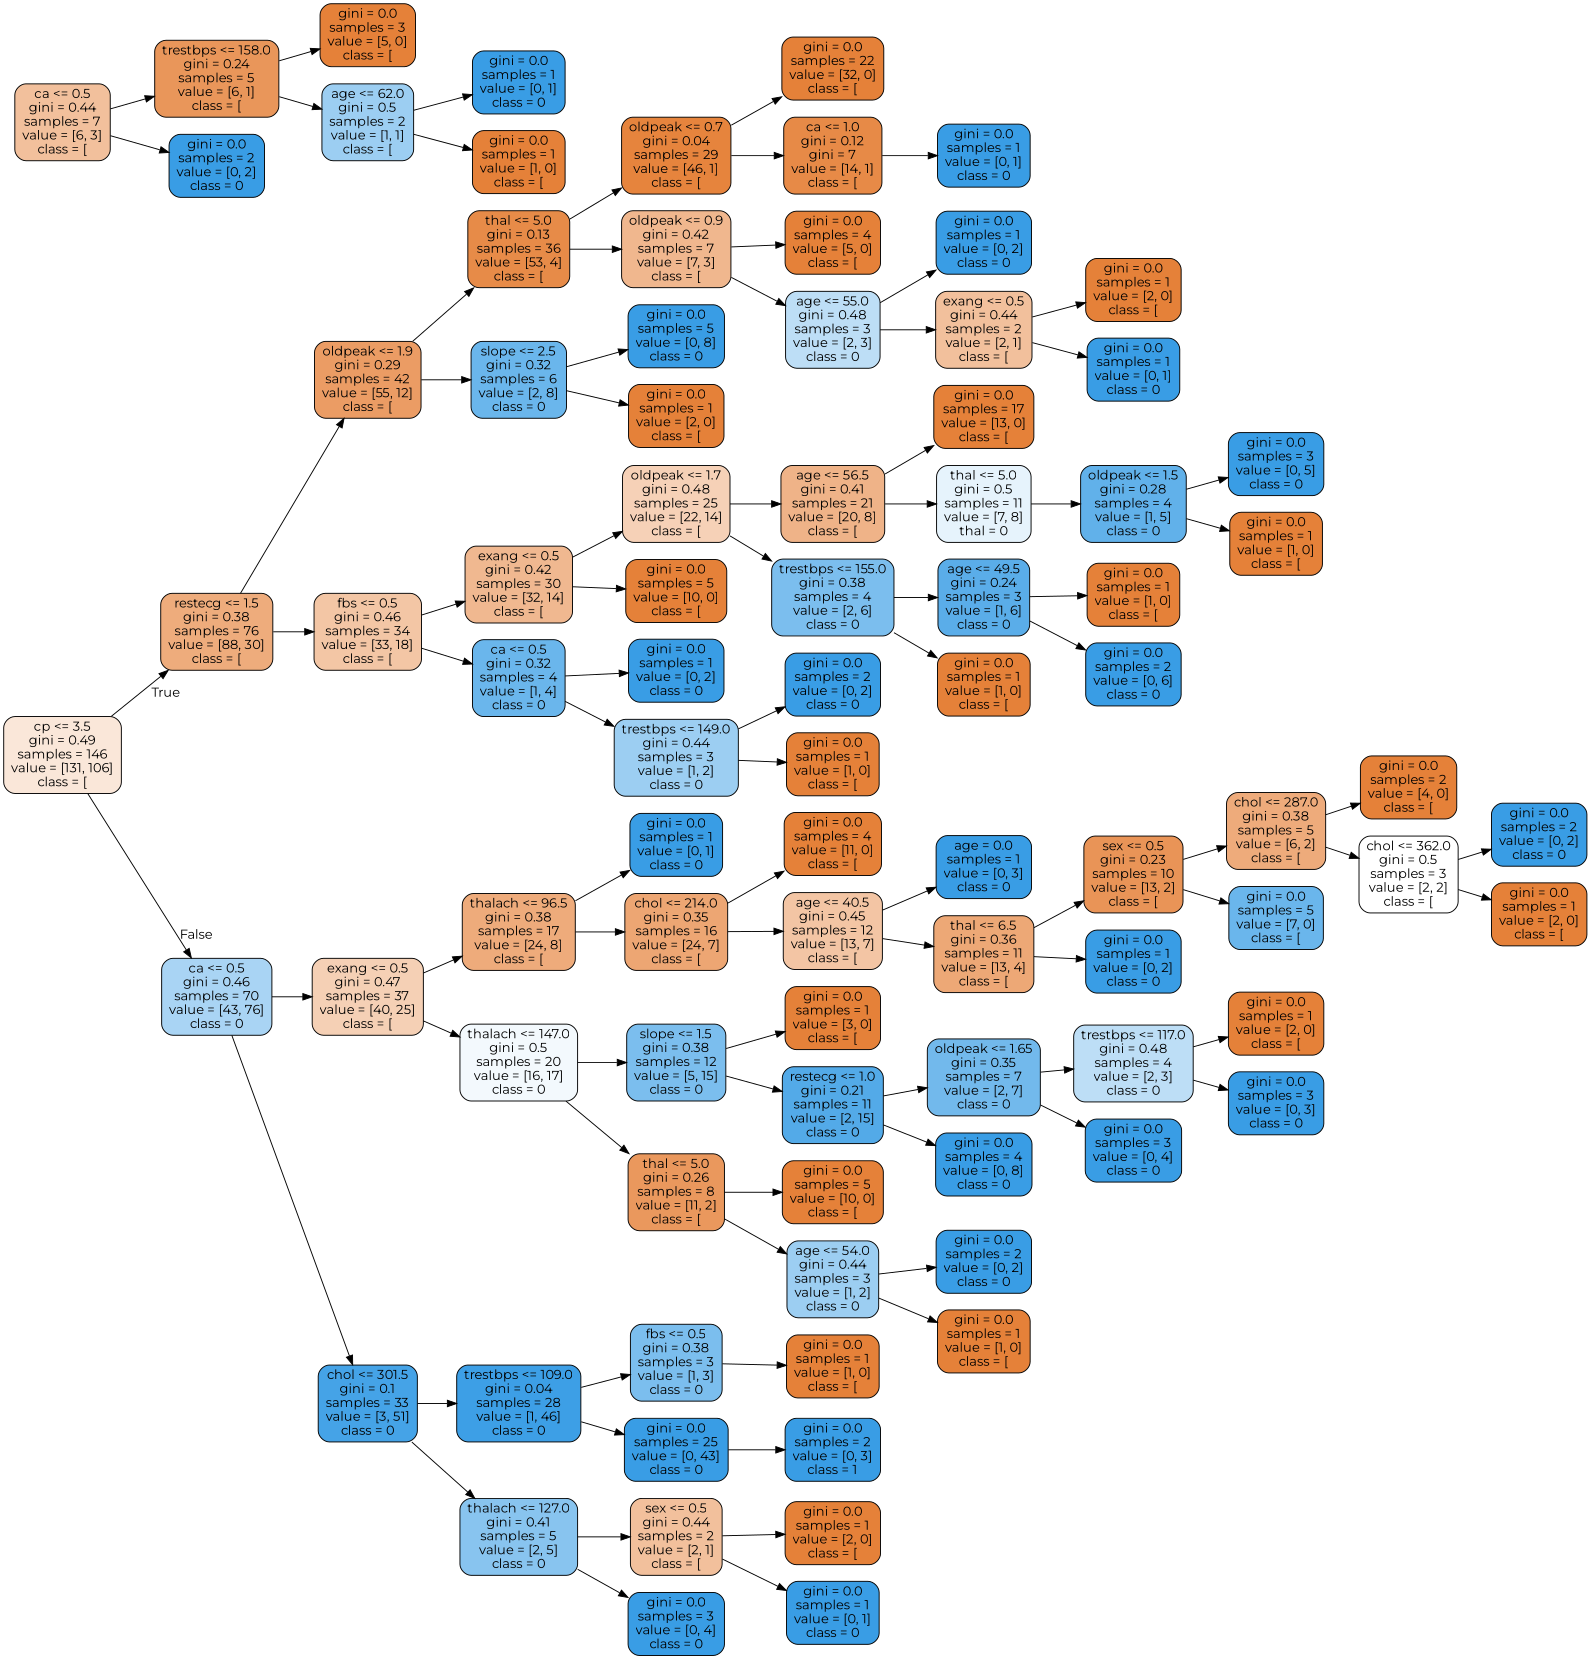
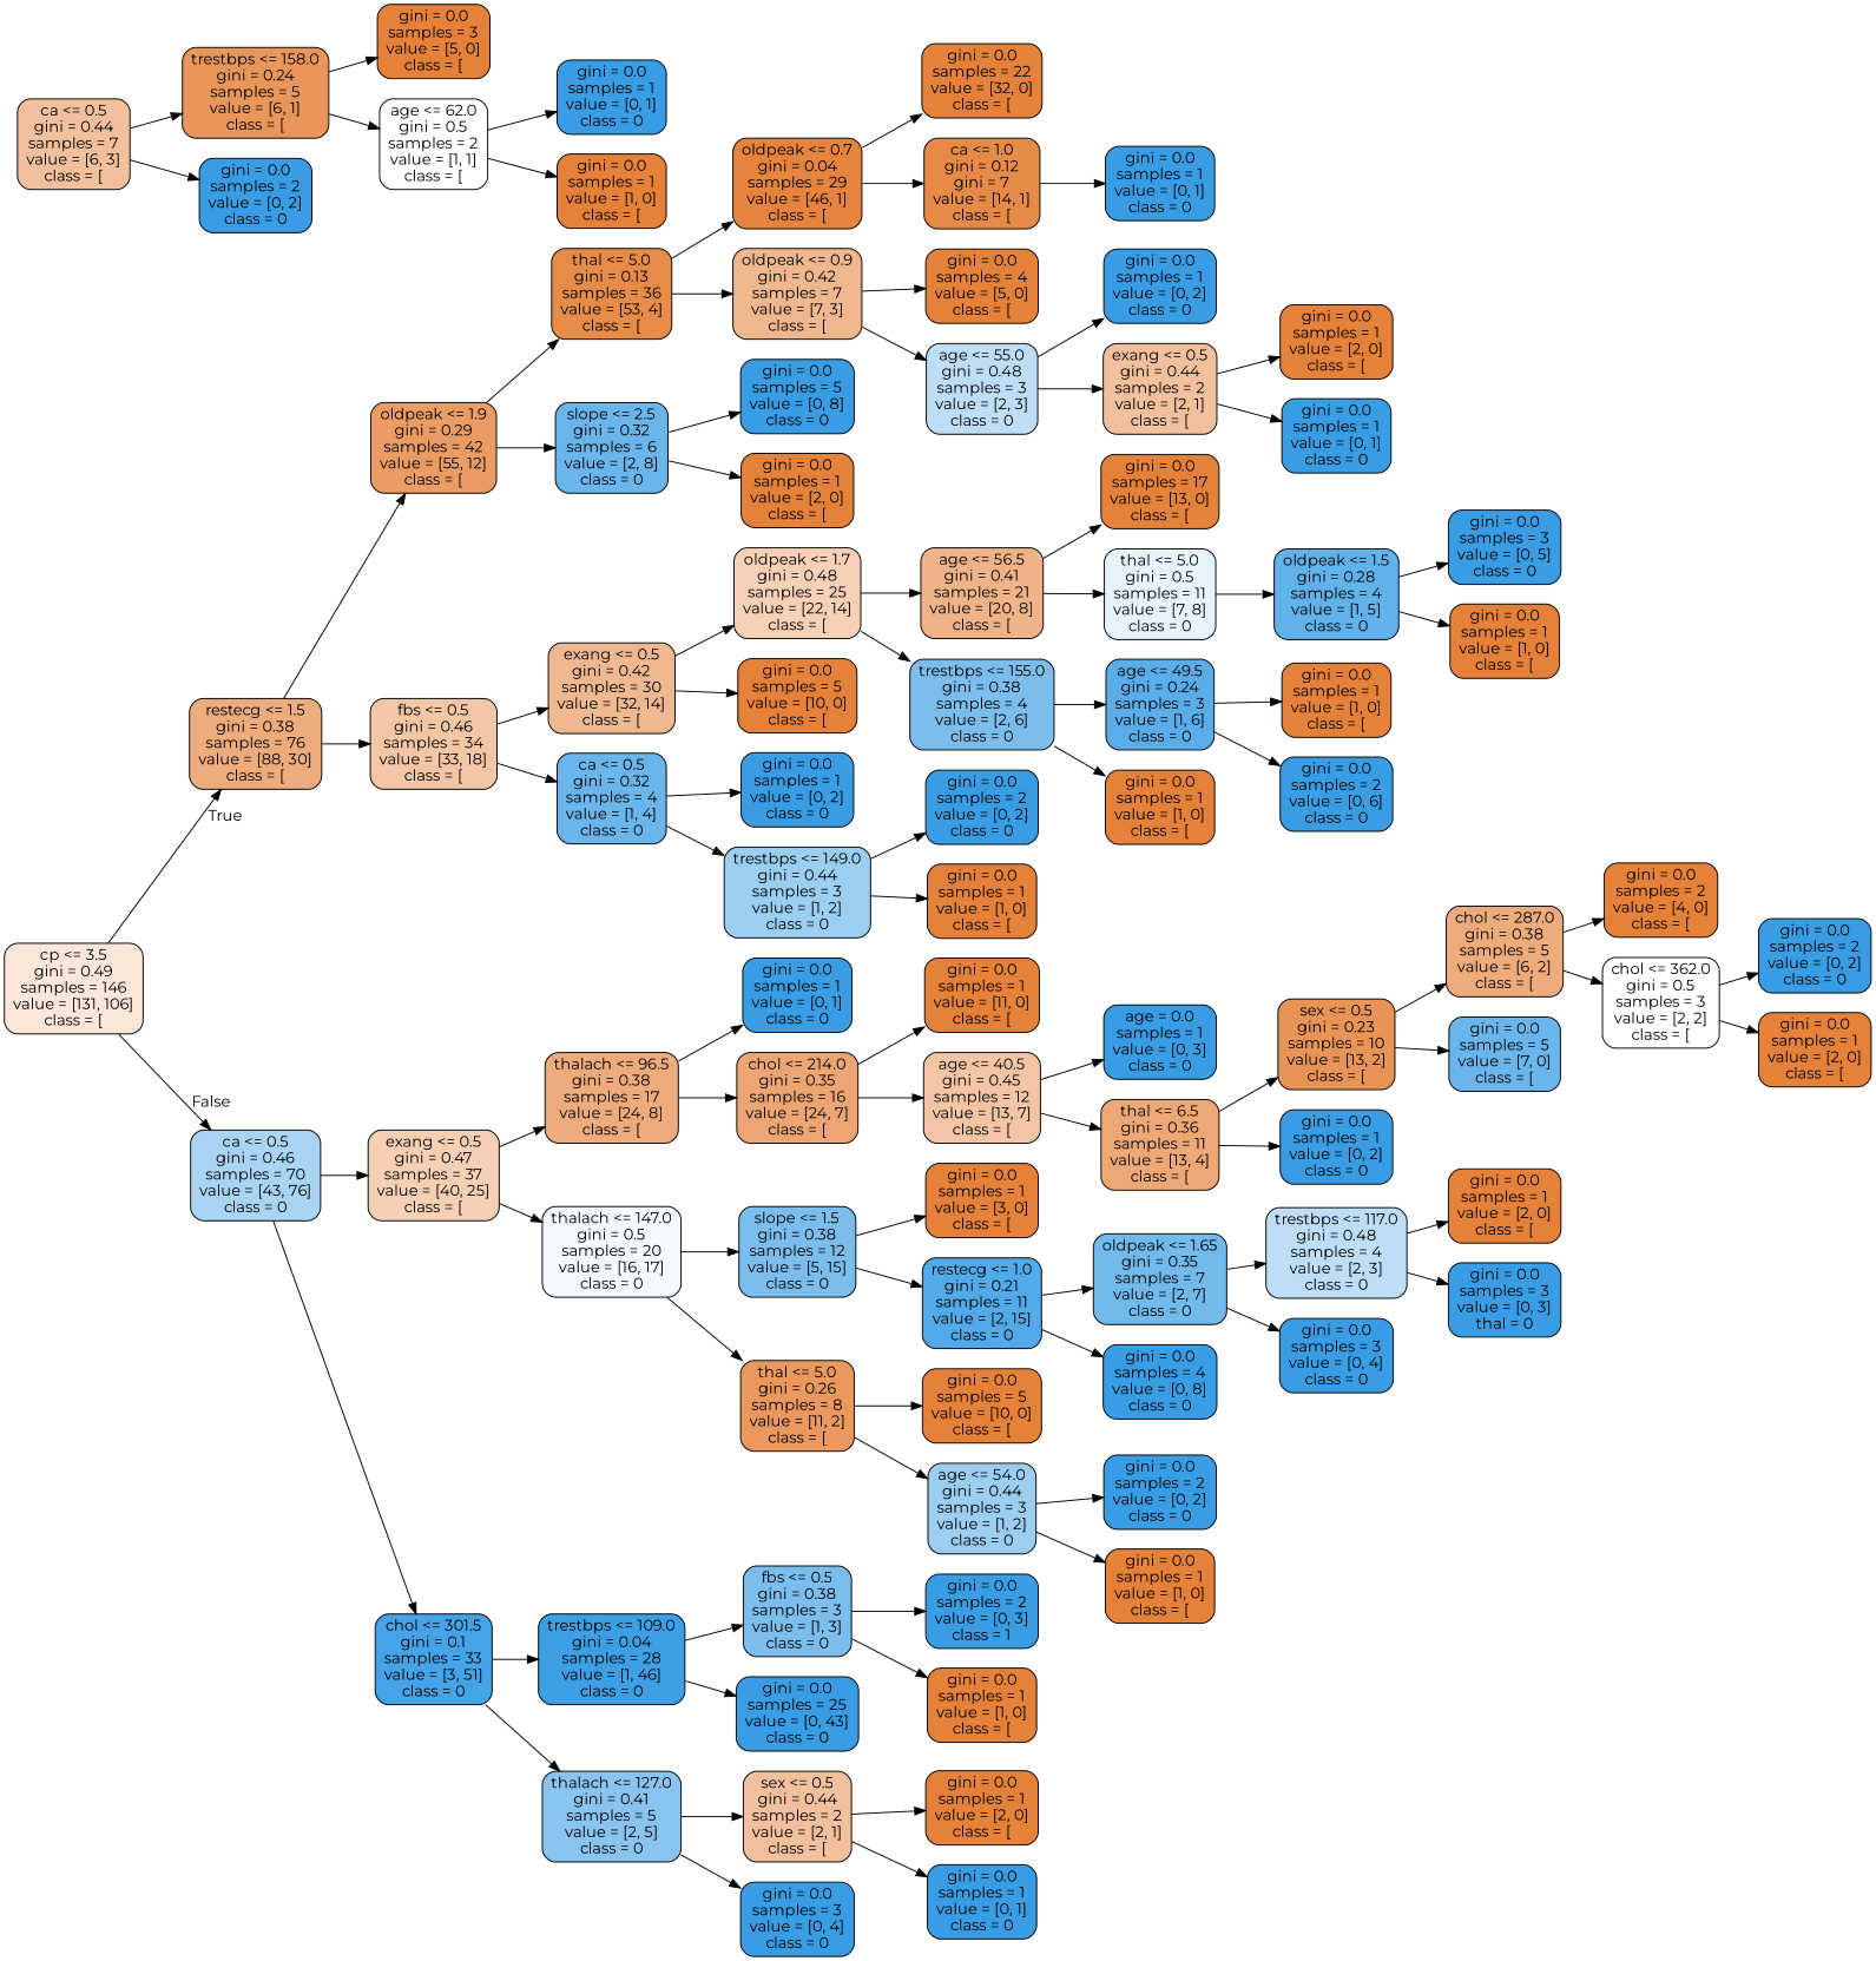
  digraph {
    fontname=Montserrat
    rankdir=LR
    node [color=black fillcolor="#399de5" fontname=Montserrat shape=box style="filled, rounded"]
    edge [fontname=Montserrat]
    n1 [fillcolor="#fae7d9" label="cp <= 3.5\ngini = 0.49\nsamples = 146\nvalue = [131, 106]\nclass = ["]
    n2 [fillcolor="#eeac7c" label="restecg <= 1.5\ngini = 0.38\nsamples = 76\nvalue = [88, 30]\nclass = ["]
    n3 [fillcolor="#a9d4f4" label="ca <= 0.5\ngini = 0.46\nsamples = 70\nvalue = [43, 76]\nclass = 0"]
    n4 [fillcolor="#eb9c64" label="oldpeak <= 1.9\ngini = 0.29\nsamples = 42\nvalue = [55, 12]\nclass = ["]
    n5 [fillcolor="#f3c6a5" label="fbs <= 0.5\ngini = 0.46\nsamples = 34\nvalue = [33, 18]\nclass = ["]
    n6 [fillcolor="#f5d0b5" label="exang <= 0.5\ngini = 0.47\nsamples = 37\nvalue = [40, 25]\nclass = ["]
    n7 [fillcolor="#45a3e7" label="chol <= 301.5\ngini = 0.1\nsamples = 33\nvalue = [3, 51]\nclass = 0"]
    n8 [fillcolor="#e78b48" label="thal <= 5.0\ngini = 0.13\nsamples = 36\nvalue = [53, 4]\nclass = ["]
    n9 [fillcolor="#6ab6ec" label="slope <= 2.5\ngini = 0.32\nsamples = 6\nvalue = [2, 8]\nclass = 0"]
    n10 [fillcolor="#f0b890" label="exang <= 0.5\ngini = 0.42\nsamples = 30\nvalue = [32, 14]\nclass = ["]
    n11 [fillcolor="#6ab6ec" label="ca <= 0.5\ngini = 0.32\nsamples = 4\nvalue = [1, 4]\nclass = 0"]
    n12 [fillcolor="#e6843d" label="oldpeak <= 0.7\ngini = 0.04\nsamples = 29\nvalue = [46, 1]\nclass = ["]
    n13 [fillcolor="#f0b78e" label="oldpeak <= 0.9\ngini = 0.42\nsamples = 7\nvalue = [7, 3]\nclass = ["]
    n14 [label="gini = 0.0\nsamples = 5\nvalue = [0, 8]\nclass = 0"]
    n15 [fillcolor="#e58139" label="gini = 0.0\nsamples = 1\nvalue = [2, 0]\nclass = ["]
    n16 [fillcolor="#e58139" label="gini = 0.0\nsamples = 22\nvalue = [32, 0]\nclass = ["]
    n17 [fillcolor="#e78a47" label="ca <= 1.0\ngini = 0.12\ngini = 7\nvalue = [14, 1]\nclass = ["]
    n18 [fillcolor="#e58139" label="gini = 0.0\nsamples = 4\nvalue = [5, 0]\nclass = ["]
    n19 [fillcolor="#bddef6" label="age <= 55.0\ngini = 0.48\nsamples = 3\nvalue = [2, 3]\nclass = 0"]
    n20 [label="gini = 0.0\nsamples = 1\nvalue = [0, 1]\nclass = 0"]
    n21 [label="gini = 0.0\nsamples = 1\nvalue = [0, 2]\nclass = 0"]
    n22 [fillcolor="#f2c09c" label="exang <= 0.5\ngini = 0.44\nsamples = 2\nvalue = [2, 1]\nclass = ["]
    n23 [fillcolor="#e58139" label="gini = 0.0\nsamples = 1\nvalue = [2, 0]\nclass = ["]
    n24 [label="gini = 0.0\nsamples = 1\nvalue = [0, 1]\nclass = 0"]
    n25 [fillcolor="#f6d1b7" label="oldpeak <= 1.7\ngini = 0.48\nsamples = 25\nvalue = [22, 14]\nclass = ["]
    n26 [fillcolor="#e58139" label="gini = 0.0\nsamples = 5\nvalue = [10, 0]\nclass = ["]
    n27 [label="gini = 0.0\nsamples = 1\nvalue = [0, 2]\nclass = 0"]
    n28 [fillcolor="#9ccef2" label="trestbps <= 149.0\ngini = 0.44\nsamples = 3\nvalue = [1, 2]\nclass = 0"]
    n29 [fillcolor="#efb388" label="age <= 56.5\ngini = 0.41\nsamples = 21\nvalue = [20, 8]\nclass = ["]
    n30 [fillcolor="#7bbeee" label="trestbps <= 155.0\ngini = 0.38\nsamples = 4\nvalue = [2, 6]\nclass = 0"]
    n31 [fillcolor="#e58139" label="gini = 0.0\nsamples = 17\nvalue = [13, 0]\nclass = ["]
-   n32 [fillcolor="#e6f3fc" label="thal <= 5.0\ngini = 0.5\nsamples = 11\nvalue = [7, 8]\nthal = 0"]
+   n32 [fillcolor="#e6f3fc" label="thal <= 5.0\ngini = 0.5\nsamples = 11\nvalue = [7, 8]\nclass = 0"]
    n33 [fillcolor="#5aade9" label="age <= 49.5\ngini = 0.24\nsamples = 3\nvalue = [1, 6]\nclass = 0"]
    n34 [fillcolor="#e58139" label="gini = 0.0\nsamples = 1\nvalue = [1, 0]\nclass = ["]
    n35 [fillcolor="#61b1ea" label="oldpeak <= 1.5\ngini = 0.28\nsamples = 4\nvalue = [1, 5]\nclass = 0"]
    n36 [fillcolor="#f2c09c" label="ca <= 0.5\ngini = 0.44\nsamples = 7\nvalue = [6, 3]\nclass = ["]
    n37 [fillcolor="#e9965a" label="trestbps <= 158.0\ngini = 0.24\nsamples = 5\nvalue = [6, 1]\nclass = ["]
    n38 [label="gini = 0.0\nsamples = 2\nvalue = [0, 2]\nclass = 0"]
    n39 [label="gini = 0.0\nsamples = 3\nvalue = [0, 5]\nclass = 0"]
    n40 [fillcolor="#e58139" label="gini = 0.0\nsamples = 1\nvalue = [1, 0]\nclass = ["]
    n41 [fillcolor="#e58139" label="gini = 0.0\nsamples = 3\nvalue = [5, 0]\nclass = ["]
-   n42 [fillcolor="#9ccef2" label="age <= 62.0\ngini = 0.5\nsamples = 2\nvalue = [1, 1]\nclass = ["]
+   n42 [fillcolor="#ffffff" label="age <= 62.0\ngini = 0.5\nsamples = 2\nvalue = [1, 1]\nclass = ["]
    n43 [label="gini = 0.0\nsamples = 1\nvalue = [0, 1]\nclass = 0"]
    n44 [fillcolor="#e58139" label="gini = 0.0\nsamples = 1\nvalue = [1, 0]\nclass = ["]
    n45 [fillcolor="#e58139" label="gini = 0.0\nsamples = 1\nvalue = [1, 0]\nclass = ["]
    n46 [label="gini = 0.0\nsamples = 2\nvalue = [0, 6]\nclass = 0"]
    n47 [label="gini = 0.0\nsamples = 2\nvalue = [0, 2]\nclass = 0"]
    n48 [fillcolor="#e58139" label="gini = 0.0\nsamples = 1\nvalue = [1, 0]\nclass = ["]
    n49 [fillcolor="#eeab7b" label="thalach <= 96.5\ngini = 0.38\nsamples = 17\nvalue = [24, 8]\nclass = ["]
    n50 [fillcolor="#f3f9fd" label="thalach <= 147.0\ngini = 0.5\nsamples = 20\nvalue = [16, 17]\nclass = 0"]
    n51 [fillcolor="#3d9fe6" label="trestbps <= 109.0\ngini = 0.04\nsamples = 28\nvalue = [1, 46]\nclass = 0"]
    n52 [fillcolor="#88c4ef" label="thalach <= 127.0\ngini = 0.41\nsamples = 5\nvalue = [2, 5]\nclass = 0"]
    n53 [label="gini = 0.0\nsamples = 1\nvalue = [0, 1]\nclass = 0"]
    n54 [fillcolor="#eda673" label="chol <= 214.0\ngini = 0.35\nsamples = 16\nvalue = [24, 7]\nclass = ["]
    n55 [fillcolor="#7bbeee" label="slope <= 1.5\ngini = 0.38\nsamples = 12\nvalue = [5, 15]\nclass = 0"]
    n56 [fillcolor="#ea985d" label="thal <= 5.0\ngini = 0.26\nsamples = 8\nvalue = [11, 2]\nclass = ["]
-   n57 [fillcolor="#e58139" label="gini = 0.0\nsamples = 4\nvalue = [11, 0]\nclass = ["]
+   n57 [fillcolor="#e58139" label="gini = 0.0\nsamples = 1\nvalue = [11, 0]\nclass = ["]
    n58 [fillcolor="#f3c5a4" label="age <= 40.5\ngini = 0.45\nsamples = 12\nvalue = [13, 7]\nclass = ["]
    n59 [label="age = 0.0\nsamples = 1\nvalue = [0, 3]\nclass = 0"]
    n60 [fillcolor="#eda876" label="thal <= 6.5\ngini = 0.36\nsamples = 11\nvalue = [13, 4]\nclass = ["]
    n61 [fillcolor="#e99457" label="sex <= 0.5\ngini = 0.23\nsamples = 10\nvalue = [13, 2]\nclass = ["]
    n62 [label="gini = 0.0\nsamples = 1\nvalue = [0, 2]\nclass = 0"]
    n63 [fillcolor="#eeab7b" label="chol <= 287.0\ngini = 0.38\nsamples = 5\nvalue = [6, 2]\nclass = ["]
    n64 [fillcolor="#6ab6ec" label="gini = 0.0\nsamples = 5\nvalue = [7, 0]\nclass = ["]
    n65 [fillcolor="#e58139" label="gini = 0.0\nsamples = 2\nvalue = [4, 0]\nclass = ["]
    n66 [fillcolor="#ffffff" label="chol <= 362.0\ngini = 0.5\nsamples = 3\nvalue = [2, 2]\nclass = ["]
    n67 [label="gini = 0.0\nsamples = 2\nvalue = [0, 2]\nclass = 0"]
    n68 [fillcolor="#e58139" label="gini = 0.0\nsamples = 1\nvalue = [2, 0]\nclass = ["]
    n69 [fillcolor="#e58139" label="gini = 0.0\nsamples = 1\nvalue = [3, 0]\nclass = ["]
    n70 [fillcolor="#53aae8" label="restecg <= 1.0\ngini = 0.21\nsamples = 11\nvalue = [2, 15]\nclass = 0"]
    n71 [fillcolor="#e58139" label="gini = 0.0\nsamples = 5\nvalue = [10, 0]\nclass = ["]
    n72 [fillcolor="#9ccef2" label="age <= 54.0\ngini = 0.44\nsamples = 3\nvalue = [1, 2]\nclass = 0"]
    n73 [fillcolor="#72b9ec" label="oldpeak <= 1.65\ngini = 0.35\nsamples = 7\nvalue = [2, 7]\nclass = 0"]
    n74 [label="gini = 0.0\nsamples = 4\nvalue = [0, 8]\nclass = 0"]
    n75 [fillcolor="#bddef6" label="trestbps <= 117.0\ngini = 0.48\nsamples = 4\nvalue = [2, 3]\nclass = 0"]
    n76 [label="gini = 0.0\nsamples = 3\nvalue = [0, 4]\nclass = 0"]
    n77 [fillcolor="#e58139" label="gini = 0.0\nsamples = 1\nvalue = [2, 0]\nclass = ["]
-   n78 [label="gini = 0.0\nsamples = 3\nvalue = [0, 3]\nclass = 0"]
+   n78 [label="gini = 0.0\nsamples = 3\nvalue = [0, 3]\nthal = 0"]
    n79 [label="gini = 0.0\nsamples = 2\nvalue = [0, 2]\nclass = 0"]
    n80 [fillcolor="#e58139" label="gini = 0.0\nsamples = 1\nvalue = [1, 0]\nclass = ["]
    n81 [fillcolor="#7bbeee" label="fbs <= 0.5\ngini = 0.38\nsamples = 3\nvalue = [1, 3]\nclass = 0"]
    n82 [label="gini = 0.0\nsamples = 25\nvalue = [0, 43]\nclass = 0"]
    n83 [fillcolor="#f2c09c" label="sex <= 0.5\ngini = 0.44\nsamples = 2\nvalue = [2, 1]\nclass = ["]
    n84 [label="gini = 0.0\nsamples = 3\nvalue = [0, 4]\nclass = 0"]
    n85 [label="gini = 0.0\nsamples = 2\nvalue = [0, 3]\nclass = 1"]
    n86 [fillcolor="#e58139" label="gini = 0.0\nsamples = 1\nvalue = [1, 0]\nclass = ["]
    n87 [fillcolor="#e58139" label="gini = 0.0\nsamples = 1\nvalue = [2, 0]\nclass = ["]
    n88 [label="gini = 0.0\nsamples = 1\nvalue = [0, 1]\nclass = 0"]
    n1 -> n2 [headlabel=True labelangle=45 labeldistance=2.5]
    n1 -> n3 [headlabel=False labelangle=-45 labeldistance=2.5]
    n2 -> n4
    n2 -> n5
    n3 -> n6
    n3 -> n7
    n4 -> n8
    n4 -> n9
    n5 -> n10
    n5 -> n11
    n6 -> n49
    n6 -> n50
    n7 -> n51
    n7 -> n52
    n8 -> n12
    n8 -> n13
    n9 -> n14
    n9 -> n15
    n10 -> n25
    n10 -> n26
    n11 -> n27
    n11 -> n28
    n12 -> n16
    n12 -> n17
    n13 -> n18
    n13 -> n19
    n17 -> n20
    n19 -> n21
    n19 -> n22
    n22 -> n23
    n22 -> n24
    n25 -> n29
    n25 -> n30
    n28 -> n47
    n28 -> n48
    n29 -> n31
    n29 -> n32
    n30 -> n33
    n30 -> n34
    n32 -> n35
    n33 -> n45
    n33 -> n46
    n35 -> n39
    n35 -> n40
    n36 -> n37
    n36 -> n38
    n37 -> n41
    n37 -> n42
    n42 -> n43
    n42 -> n44
    n49 -> n53
    n49 -> n54
    n50 -> n55
    n50 -> n56
    n51 -> n81
    n51 -> n82
    n52 -> n83
    n52 -> n84
    n54 -> n57
    n54 -> n58
    n55 -> n69
    n55 -> n70
    n56 -> n71
    n56 -> n72
    n58 -> n59
    n58 -> n60
    n60 -> n61
    n60 -> n62
    n61 -> n63
    n61 -> n64
    n63 -> n65
    n63 -> n66
    n66 -> n67
    n66 -> n68
    n70 -> n73
    n70 -> n74
    n72 -> n79
    n72 -> n80
    n73 -> n75
    n73 -> n76
    n75 -> n77
    n75 -> n78
-   n82 -> n85
+   n81 -> n85
    n81 -> n86
    n83 -> n87
    n83 -> n88
  }
